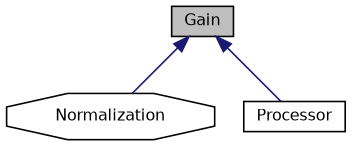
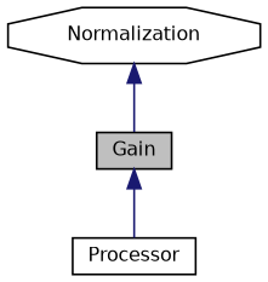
  digraph {
    node [color=black fillcolor=white fontname=Helvetica fontsize=10 shape=box style=filled]
    edge [color=midnightblue dir=back fontname=Helvetica fontsize=10 labelfontname=Helvetica labelfontsize=10 style=solid]
    n1 [fillcolor=grey75 fontcolor=black height=0.2 label=Gain width=0.4]
    n2 [height=0.2 label=Normalization shape=octagon width=0.4]
    n3 [height=0.2 label=Processor width=0.4]
-   n1 -> n2
+   n2 -> n1
    n1 -> n3
  }
